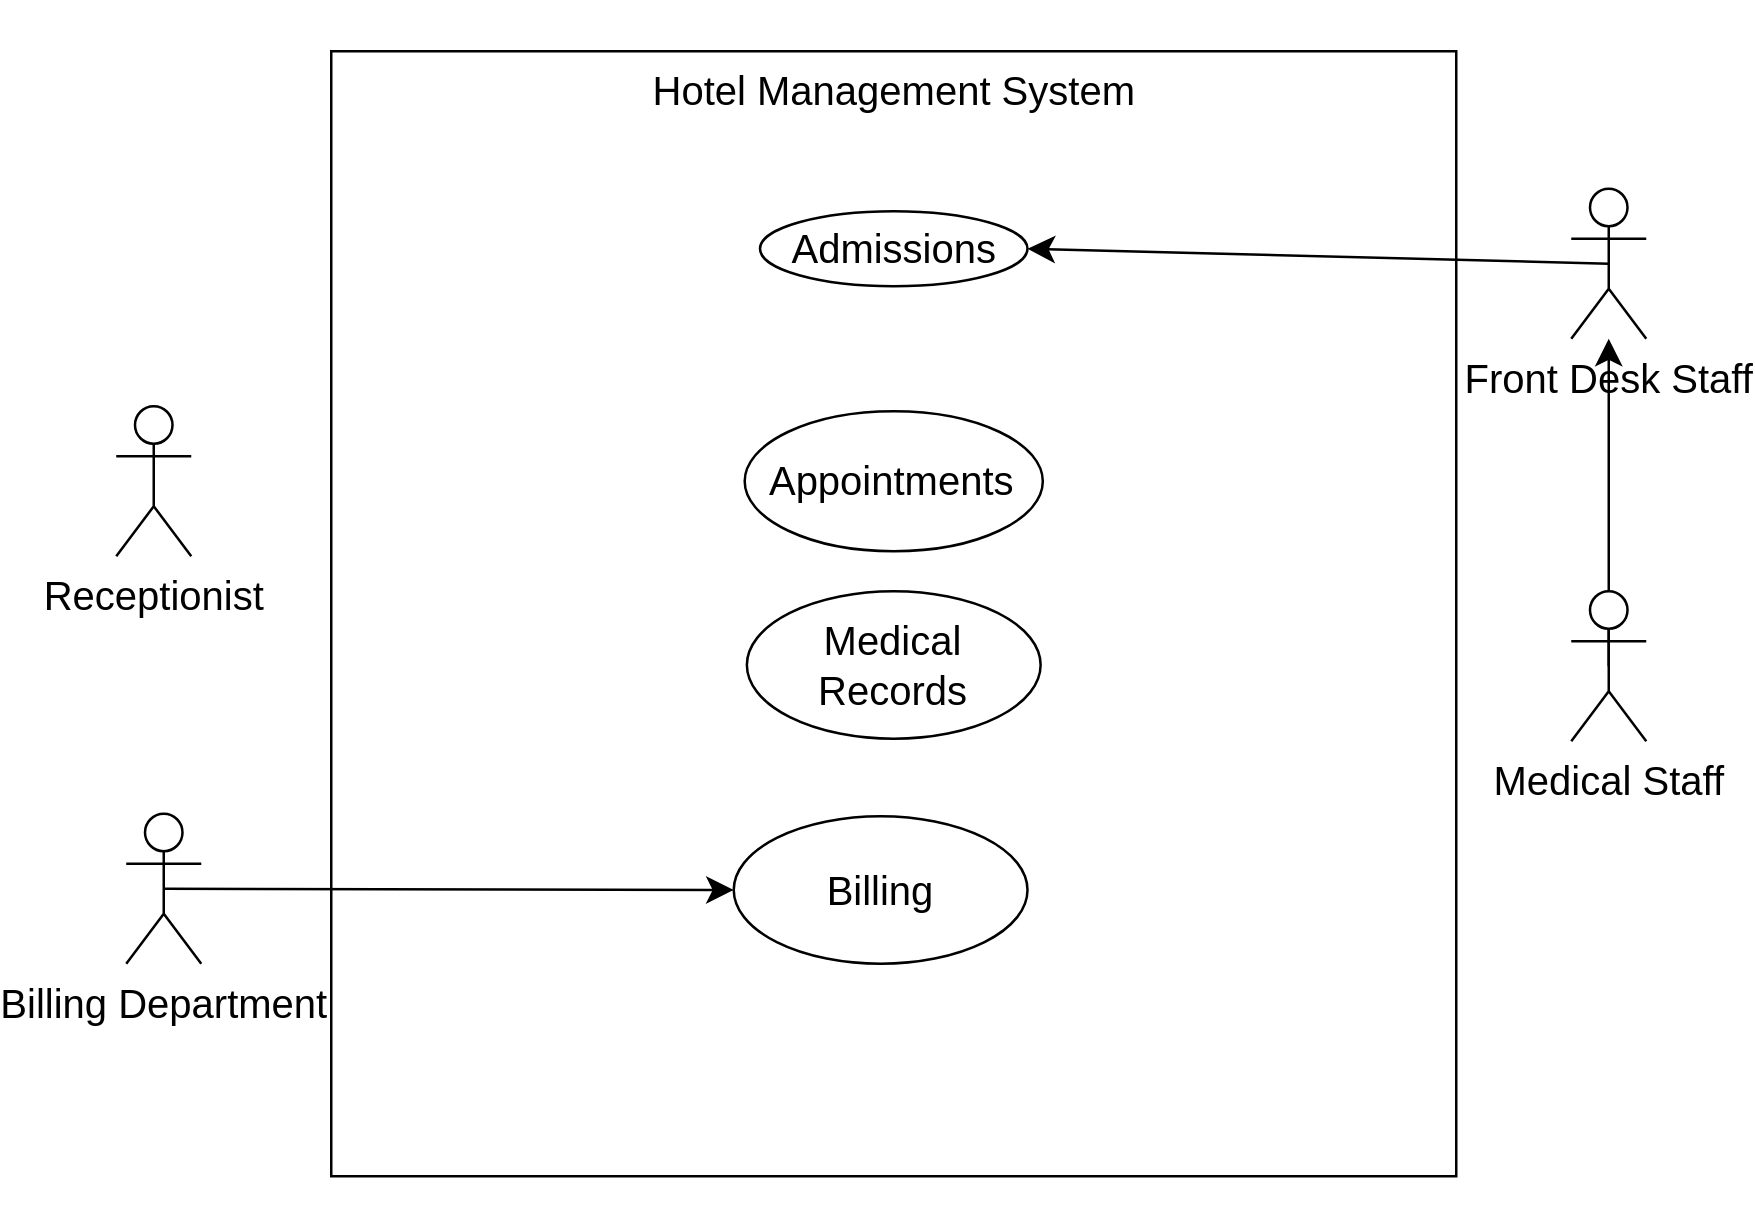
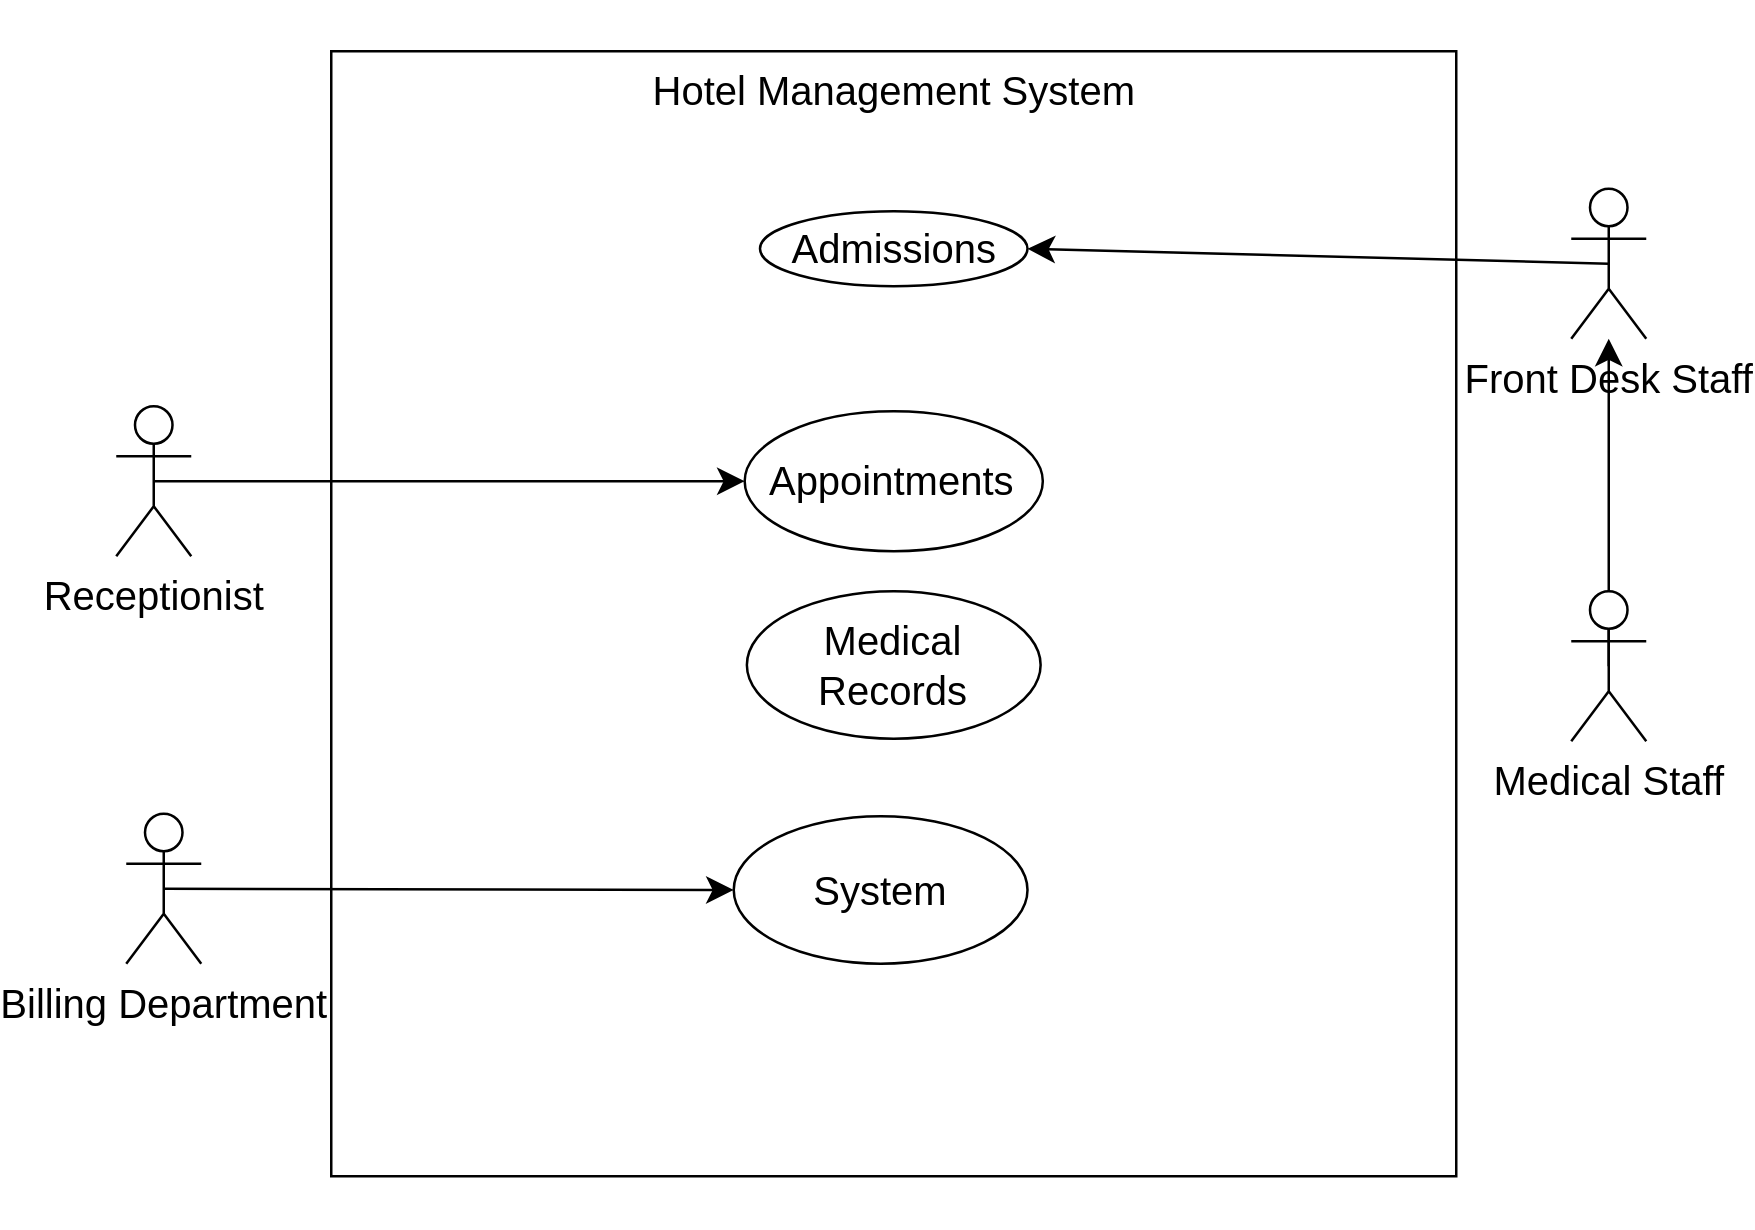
  <mxCell id="0" />
  <mxCell id="1" parent="0" />
  <mxCell id="2" value="" style="whiteSpace=wrap;html=1;aspect=fixed;fontSize=16;" vertex="1" parent="1"><mxGeometry x="106" y="20" width="450" height="450" as="geometry" /></mxCell>
  <mxCell id="3" style="edgeStyle=none;curved=1;rounded=0;orthogonalLoop=1;jettySize=auto;html=1;entryX=1;entryY=0.5;entryDx=0;entryDy=0;fontSize=12;startSize=8;endSize=8;exitX=0.5;exitY=0.5;exitDx=0;exitDy=0;exitPerimeter=0;" edge="1" parent="1" source="15" target="9"><mxGeometry relative="1" as="geometry"><mxPoint x="2" y="74" as="sourcePoint" /></mxGeometry></mxCell>
+ <mxCell id="4" style="edgeStyle=none;curved=1;rounded=0;orthogonalLoop=1;jettySize=auto;html=1;exitX=0.5;exitY=0.5;exitDx=0;exitDy=0;exitPerimeter=0;entryX=0;entryY=0.5;entryDx=0;entryDy=0;fontSize=12;startSize=8;endSize=8;" edge="1" parent="1" source="5" target="10"><mxGeometry relative="1" as="geometry" /></mxCell>
  <mxCell id="5" value="Receptionist" style="shape=umlActor;verticalLabelPosition=bottom;verticalAlign=top;html=1;outlineConnect=0;fontSize=16;" vertex="1" parent="1"><mxGeometry x="20" y="162" width="30" height="60" as="geometry" /></mxCell>
  <mxCell id="6" style="edgeStyle=none;curved=1;rounded=0;orthogonalLoop=1;jettySize=auto;html=1;exitX=0.5;exitY=0.5;exitDx=0;exitDy=0;exitPerimeter=0;fontSize=12;startSize=8;endSize=8;" edge="1" parent="1" source="7" target="15"><mxGeometry relative="1" as="geometry" /></mxCell>
  <mxCell id="7" value="Medical Staff" style="shape=umlActor;verticalLabelPosition=bottom;verticalAlign=top;html=1;outlineConnect=0;fontSize=16;" vertex="1" parent="1"><mxGeometry x="602" y="236" width="30" height="60" as="geometry" /></mxCell>
  <mxCell id="8" value="Hotel Management System" style="text;html=1;align=center;verticalAlign=middle;resizable=0;points=[];autosize=1;strokeColor=none;fillColor=none;fontSize=16;" vertex="1" parent="1"><mxGeometry x="225.5" y="20" width="211" height="31" as="geometry" /></mxCell>
  <mxCell id="9" value="Admissions" style="ellipse;whiteSpace=wrap;html=1;fontSize=16;" vertex="1" parent="1"><mxGeometry x="277.5" y="84" width="107" height="30" as="geometry" /></mxCell>
  <mxCell id="10" value="Appointments" style="ellipse;whiteSpace=wrap;html=1;fontSize=16;" vertex="1" parent="1"><mxGeometry x="271.38" y="164" width="119.25" height="56" as="geometry" /></mxCell>
  <mxCell id="11" value="Medical Records" style="ellipse;whiteSpace=wrap;html=1;fontSize=16;" vertex="1" parent="1"><mxGeometry x="272.25" y="236" width="117.5" height="59" as="geometry" /></mxCell>
  <mxCell id="12" style="edgeStyle=none;curved=1;rounded=0;orthogonalLoop=1;jettySize=auto;html=1;exitX=0.5;exitY=0.5;exitDx=0;exitDy=0;exitPerimeter=0;entryX=0;entryY=0.5;entryDx=0;entryDy=0;fontSize=12;startSize=8;endSize=8;" edge="1" parent="1" source="13" target="14"><mxGeometry relative="1" as="geometry" /></mxCell>
  <mxCell id="13" value="Billing Department" style="shape=umlActor;verticalLabelPosition=bottom;verticalAlign=top;html=1;outlineConnect=0;fontSize=16;" vertex="1" parent="1"><mxGeometry x="24" y="325" width="30" height="60" as="geometry" /></mxCell>
- <mxCell id="14" value="Billing" style="ellipse;whiteSpace=wrap;html=1;fontSize=16;" vertex="1" parent="1"><mxGeometry x="267" y="326" width="117.5" height="59" as="geometry" /></mxCell>
+ <mxCell id="14" value="System" style="ellipse;whiteSpace=wrap;html=1;fontSize=16;" vertex="1" parent="1"><mxGeometry x="267" y="326" width="117.5" height="59" as="geometry" /></mxCell>
  <mxCell id="15" value="Front Desk Staff" style="shape=umlActor;verticalLabelPosition=bottom;verticalAlign=top;html=1;outlineConnect=0;fontSize=16;" vertex="1" parent="1"><mxGeometry x="602" y="75" width="30" height="60" as="geometry" /></mxCell>
